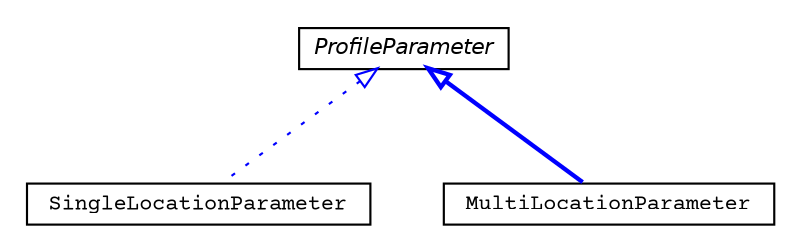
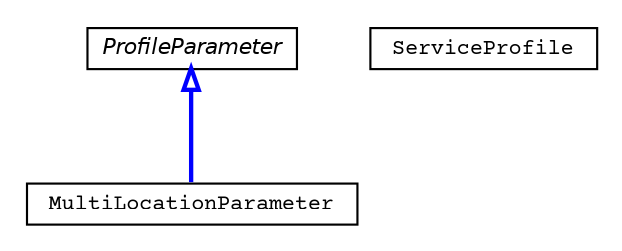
  digraph {
    fontname="Courier Prime"
    nodesep=0.25
    ranksep=0.5
    node [fontcolor=black fontname="Courier Prime" fontsize=10.0 shape=plaintext]
    edge [arrowtail=empty color=blue dir=back fontname="Courier Prime" fontsize=10 headport=p labelfontname=Helvetica labelfontsize=10 tailport=p]
-   n1 [label=<<table title="org.universAAL.middleware.service.owls.profile.SingleLocationParameter" border="0" cellborder="1" cellspacing="0" cellpadding="2" port="p" href="./SingleLocationParameter.html"> 		<tr><td><table border="0" cellspacing="0" cellpadding="1"> <tr><td align="center" balign="center"> SingleLocationParameter </td></tr> 		</table></td></tr> 		</table>>]
    n2 [label=<<table title="org.universAAL.middleware.service.owls.profile.ProfileParameter" border="0" cellborder="1" cellspacing="0" cellpadding="2" port="p" href="./ProfileParameter.html"> 		<tr><td><table border="0" cellspacing="0" cellpadding="1"> <tr><td align="center" balign="center"><font face="Helvetica-Oblique"> ProfileParameter </font></td></tr> 		</table></td></tr> 		</table>>]
    n3 [label=<<table title="org.universAAL.middleware.service.owls.profile.MultiLocationParameter" border="0" cellborder="1" cellspacing="0" cellpadding="2" port="p" href="./MultiLocationParameter.html"> 		<tr><td><table border="0" cellspacing="0" cellpadding="1"> <tr><td align="center" balign="center"> MultiLocationParameter </td></tr> 		</table></td></tr> 		</table>>]
-   n2 -> n1 [style=dotted]
+   n4 [label=<<table title="org.universAAL.middleware.service.owls.profile.ServiceProfile" border="0" cellborder="1" cellspacing="0" cellpadding="2" port="p" href="./ServiceProfile.html"> 		<tr><td><table border="0" cellspacing="0" cellpadding="1"> <tr><td align="center" balign="center"> ServiceProfile </td></tr> 		</table></td></tr> 		</table>>]
    n2 -> n3 [style=bold]
  }
